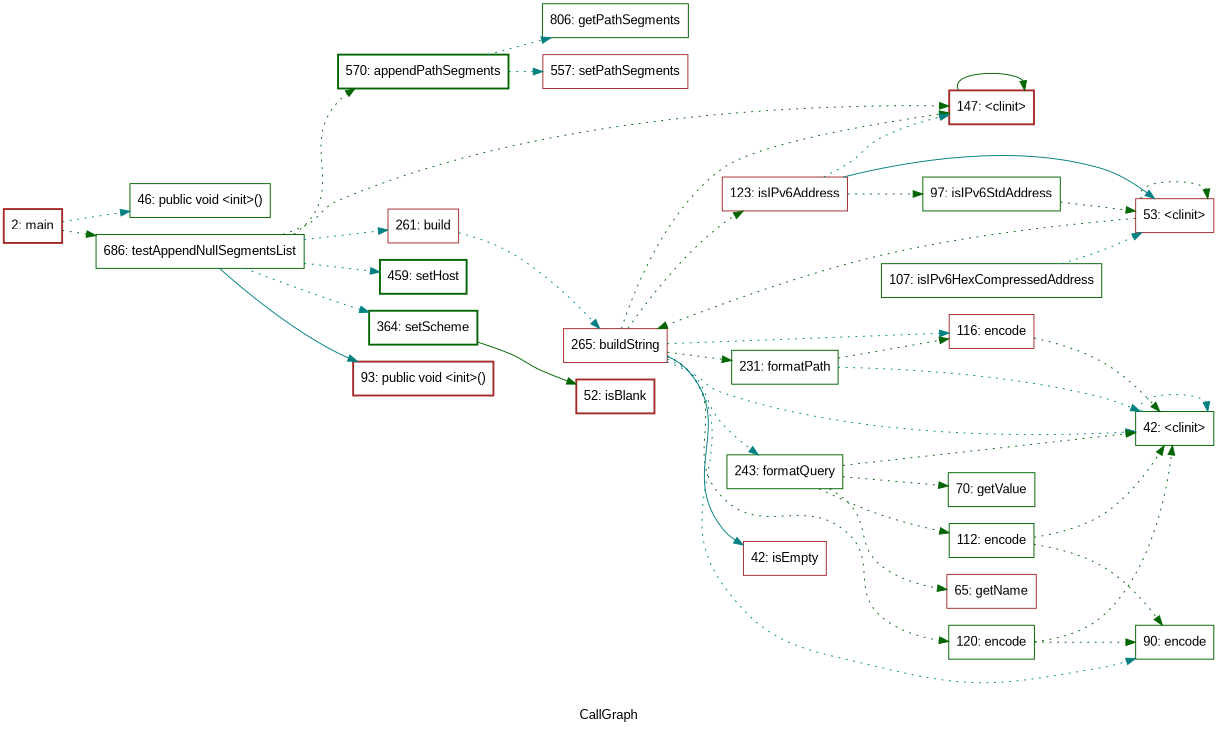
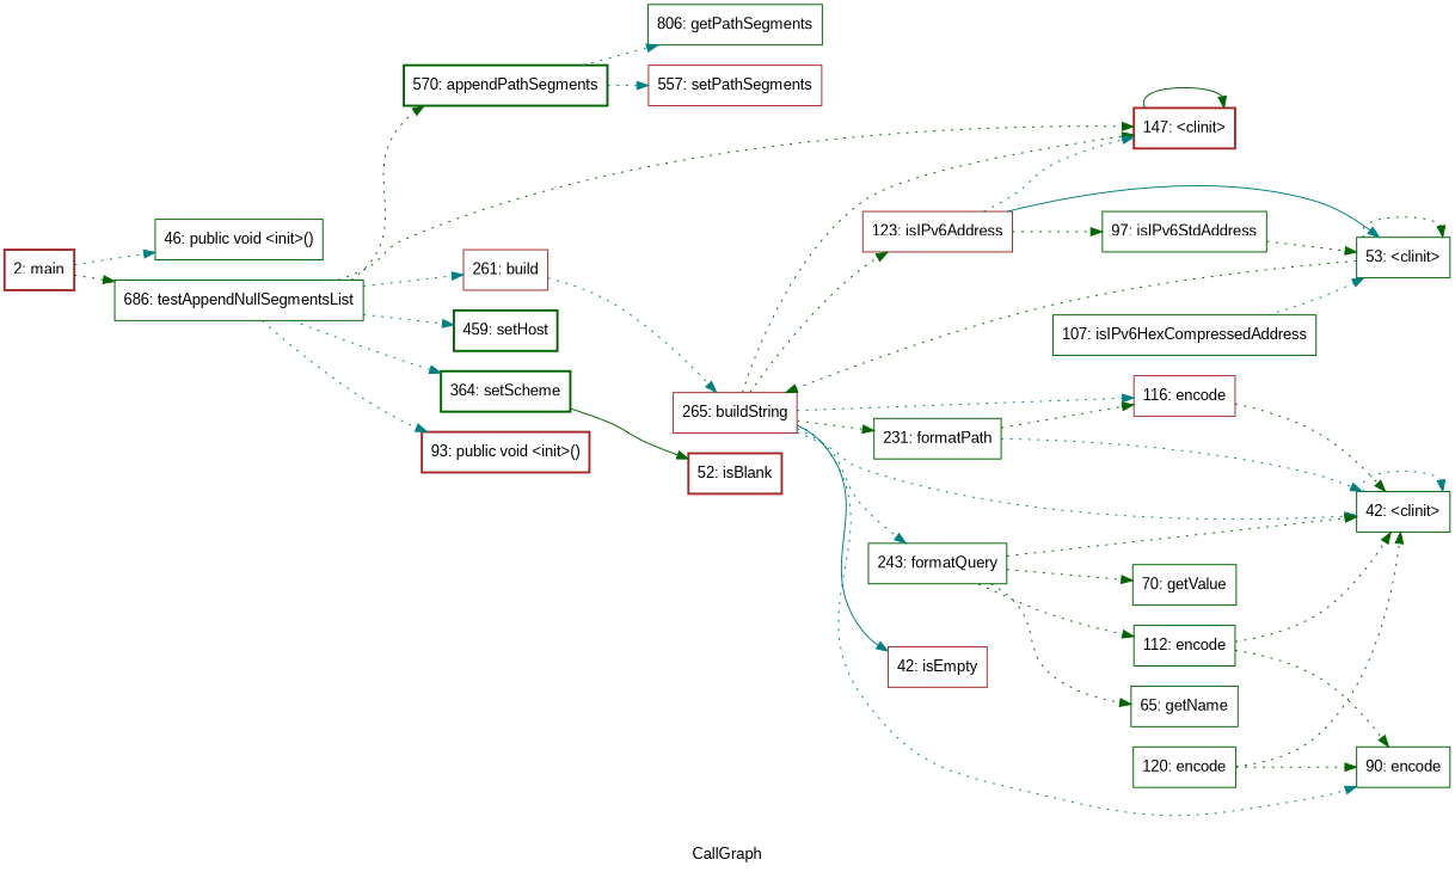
  digraph {
    fontname="Liberation Sans"
    label=CallGraph
    rankdir=LR
    node [color=darkgreen fontname="Liberation Sans" shape=box]
    edge [color=darkgreen fontname="Liberation Sans" style=dotted]
    "2: main" [color=brown style=bold]
    "46: public void <init>()"
    "686: testAppendNullSegmentsList"
    "570: appendPathSegments" [style=bold]
    "147: <clinit>" [color=brown style=bold]
    "261: build" [color=brown]
    "459: setHost" [style=bold]
    "364: setScheme" [style=bold]
    "93: public void <init>()" [color=brown style=bold]
    "557: setPathSegments" [color=brown]
    "806: getPathSegments"
    "265: buildString" [color=brown]
    "52: isBlank" [color=brown style=bold]
    "42: <clinit>"
    "116: encode" [color=brown]
    "123: isIPv6Address" [color=brown]
    "120: encode"
    "42: isEmpty" [color=brown]
    "231: formatPath"
    "243: formatQuery"
    "90: encode"
-   "53: <clinit>" [color=brown]
+   "53: <clinit>"
    "97: isIPv6StdAddress"
    "70: getValue"
-   "65: getName" [color=brown]
+   "65: getName"
    "112: encode"
    "107: isIPv6HexCompressedAddress"
    "2: main" -> "46: public void <init>()" [color=teal]
    "2: main" -> "686: testAppendNullSegmentsList"
    "686: testAppendNullSegmentsList" -> "570: appendPathSegments"
    "686: testAppendNullSegmentsList" -> "147: <clinit>"
    "686: testAppendNullSegmentsList" -> "261: build" [color=teal]
    "686: testAppendNullSegmentsList" -> "459: setHost" [color=teal]
    "686: testAppendNullSegmentsList" -> "364: setScheme" [color=teal]
-   "686: testAppendNullSegmentsList" -> "93: public void <init>()" [color=teal style=solid]
+   "686: testAppendNullSegmentsList" -> "93: public void <init>()" [color=teal]
    "570: appendPathSegments" -> "557: setPathSegments" [color=teal]
    "570: appendPathSegments" -> "806: getPathSegments" [color=teal]
    "147: <clinit>" -> "147: <clinit>" [style=""]
    "261: build" -> "265: buildString" [color=teal]
    "364: setScheme" -> "52: isBlank" [style=""]
    "265: buildString" -> "147: <clinit>"
    "265: buildString" -> "42: <clinit>" [color=teal]
    "265: buildString" -> "116: encode" [color=teal]
    "265: buildString" -> "123: isIPv6Address"
-   "265: buildString" -> "120: encode"
    "265: buildString" -> "42: isEmpty" [color=teal style=solid]
    "265: buildString" -> "231: formatPath"
    "265: buildString" -> "243: formatQuery" [color=teal]
    "265: buildString" -> "90: encode" [color=teal]
    "42: <clinit>" -> "42: <clinit>" [color=teal]
    "116: encode" -> "42: <clinit>"
    "123: isIPv6Address" -> "147: <clinit>" [color=teal]
    "123: isIPv6Address" -> "53: <clinit>" [color=teal style=solid]
    "123: isIPv6Address" -> "97: isIPv6StdAddress"
    "120: encode" -> "42: <clinit>"
    "120: encode" -> "90: encode"
    "231: formatPath" -> "42: <clinit>" [color=teal]
    "231: formatPath" -> "116: encode"
    "243: formatQuery" -> "42: <clinit>"
    "243: formatQuery" -> "70: getValue"
    "243: formatQuery" -> "65: getName"
    "243: formatQuery" -> "112: encode"
    "53: <clinit>" -> "265: buildString"
    "53: <clinit>" -> "53: <clinit>"
    "97: isIPv6StdAddress" -> "53: <clinit>"
    "112: encode" -> "42: <clinit>"
    "112: encode" -> "90: encode"
    "107: isIPv6HexCompressedAddress" -> "53: <clinit>" [color=teal]
  }
